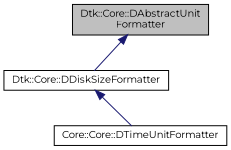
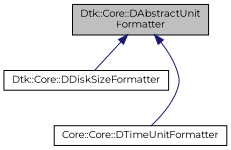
  digraph {
    fontname=Montserrat
    node [color=black fillcolor=white fontname=Montserrat fontsize=10 shape=record style=filled]
    edge [color=midnightblue dir=back fontname=Montserrat fontsize=10 labelfontname=Helvetica labelfontsize=10 style=solid]
    n1 [fillcolor=grey75 fontcolor=black height=0.2 label="Dtk::Core::DAbstractUnit\lFormatter" width=0.4]
    n2 [height=0.2 label="Dtk::Core::DDiskSizeFormatter" width=0.4]
    n3 [height=0.2 label="Core::Core::DTimeUnitFormatter" width=0.4]
    n1 -> n2
-   n2 -> n3
+   n1 -> n3
  }
